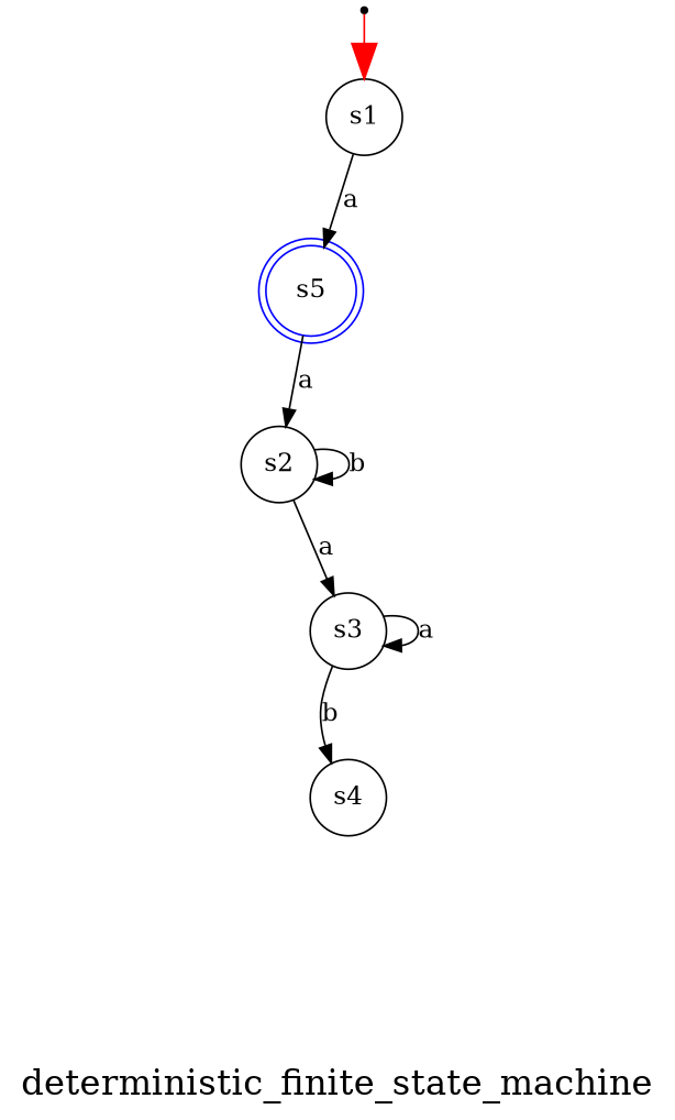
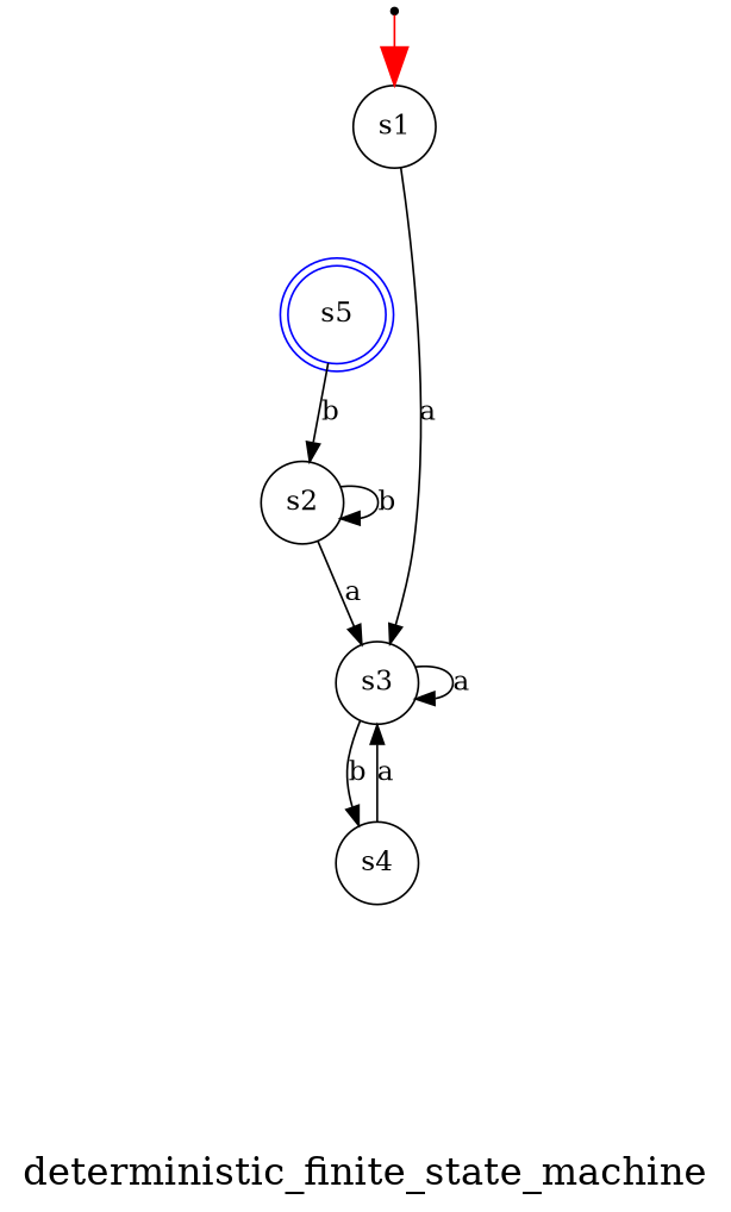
  digraph {
    fontsize=20
    label="\n\ndeterministic_finite_state_machine"
    rankdir=TB
    node [color=black shape=circle]
    s5 [color=blue shape=doublecircle]
    s2
    s3
    s4
    s1
    "" [shape=point]
-   s5 -> s2 [label=a]
+   s5 -> s2 [label=b]
    s2 -> s2 [label=b]
    s2 -> s3 [label=a]
    s3 -> s3 [label=a]
    s3 -> s4 [label=b]
-   s1 -> s5 [label=a]
+   s4 -> s3 [label=a]
+   s1 -> s3 [label=a]
    "" -> s1 [arrowsize=2 color=red]
  }
